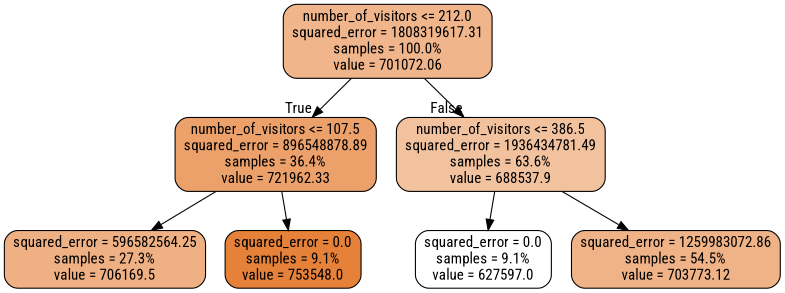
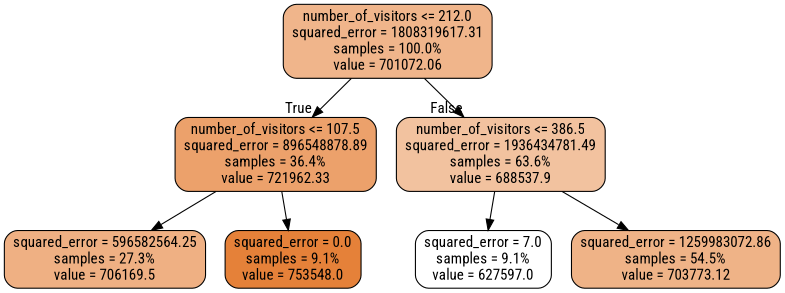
  digraph {
    fontname="Roboto Condensed"
    node [color=black fontname="Roboto Condensed" shape=box style="filled, rounded"]
    edge [fontname="Roboto Condensed"]
    n1 [fillcolor="#f0b58b" label="number_of_visitors <= 212.0\nsquared_error = 1808319617.31\nsamples = 100.0%\nvalue = 701072.06"]
    n2 [fillcolor="#eca16b" label="number_of_visitors <= 107.5\nsquared_error = 896548878.89\nsamples = 36.4%\nvalue = 721962.33"]
    n3 [fillcolor="#f2c29f" label="number_of_visitors <= 386.5\nsquared_error = 1936434781.49\nsamples = 63.6%\nvalue = 688537.9"]
    n4 [fillcolor="#efb083" label="squared_error = 596582564.25\nsamples = 27.3%\nvalue = 706169.5"]
    n5 [fillcolor="#e58139" label="squared_error = 0.0\nsamples = 9.1%\nvalue = 753548.0"]
-   n6 [fillcolor="#ffffff" label="squared_error = 0.0\nsamples = 9.1%\nvalue = 627597.0"]
+   n6 [fillcolor="#ffffff" label="squared_error = 7.0\nsamples = 9.1%\nvalue = 627597.0"]
    n7 [fillcolor="#efb387" label="squared_error = 1259983072.86\nsamples = 54.5%\nvalue = 703773.12"]
    n1 -> n2 [headlabel=True labelangle=45 labeldistance=2.5]
    n1 -> n3 [headlabel=False labelangle=-45 labeldistance=2.5]
    n2 -> n4
    n2 -> n5
    n3 -> n6
    n3 -> n7
  }
